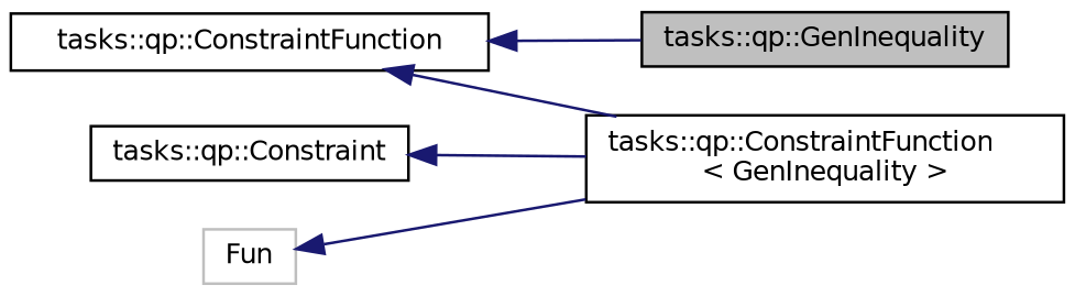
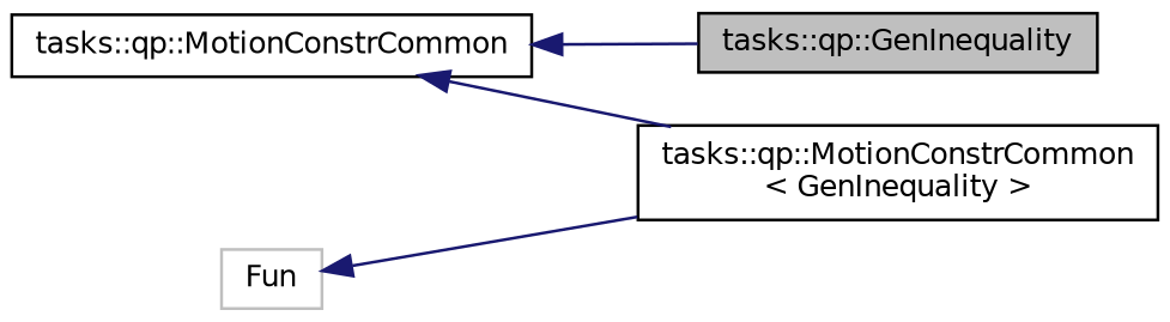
  digraph {
    rankdir=LR
    node [color=black fillcolor=white fontname=Helvetica fontsize=10 shape=record style=filled]
    edge [color=midnightblue dir=back fontname=Helvetica fontsize=10 labelfontname=Helvetica labelfontsize=10 style=solid]
    n1 [fillcolor=grey75 fontcolor=black height=0.2 label="tasks::qp::GenInequality" width=0.4]
-   n2 [height=0.2 label="tasks::qp::ConstraintFunction" width=0.4]
-   n3 [height=0.2 label="tasks::qp::ConstraintFunction\l\< GenInequality \>" width=0.4]
-   n4 [height=0.2 label="tasks::qp::Constraint" width=0.4]
+   n2 [height=0.2 label="tasks::qp::MotionConstrCommon" width=0.4]
+   n3 [height=0.2 label="tasks::qp::MotionConstrCommon\l\< GenInequality \>" width=0.4]
    n5 [color=grey75 height=0.2 label=Fun width=0.4]
    n2 -> n1
    n2 -> n3
-   n4 -> n3
    n5 -> n3
  }
